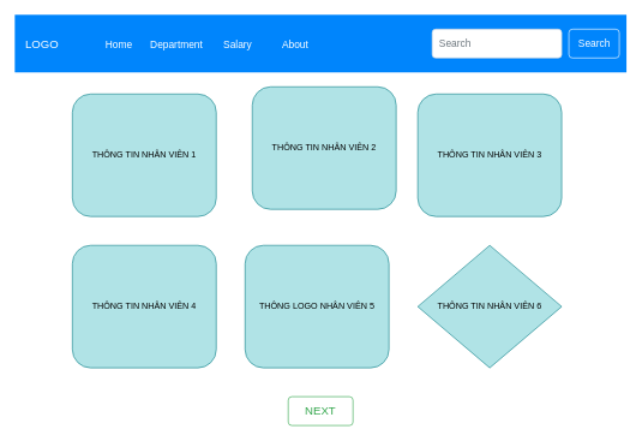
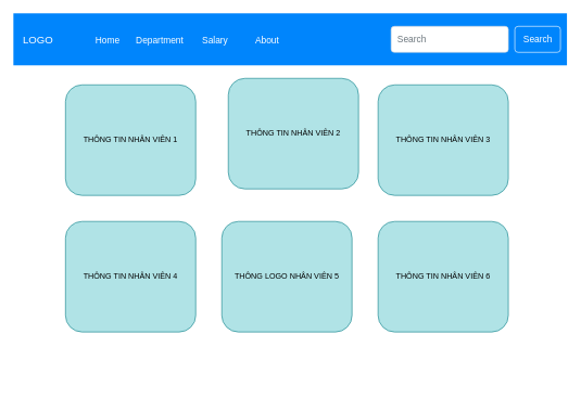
  <mxCell id="0" />
  <mxCell id="1" parent="0" />
  <mxCell id="2" value="LOGO" style="html=1;shadow=0;dashed=0;fillColor=#0085FC;strokeColor=none;fontSize=16;fontColor=#ffffff;align=left;spacing=15;" vertex="1" parent="1"><mxGeometry width="850" height="80" as="geometry" x="20" y="20" /></mxCell>
  <mxCell id="3" value="Home" style="fillColor=none;strokeColor=none;fontSize=14;fontColor=#ffffff;align=center;" vertex="1" parent="2"><mxGeometry width="70" height="40" relative="1" as="geometry"><mxPoint x="110" y="20" as="offset" /></mxGeometry></mxCell>
  <mxCell id="4" value="Department" style="fillColor=none;strokeColor=none;fontSize=14;align=center;fontColor=#FFFFFF;" vertex="1" parent="2"><mxGeometry width="70" height="40" relative="1" as="geometry"><mxPoint x="190" y="20" as="offset" /></mxGeometry></mxCell>
  <mxCell id="5" value="Salary" style="fillColor=none;strokeColor=none;fontSize=14;align=center;spacingRight=0;fontColor=#FFFFFF;" vertex="1" parent="2"><mxGeometry width="80" height="40" relative="1" as="geometry"><mxPoint x="270" y="20" as="offset" /></mxGeometry></mxCell>
  <mxCell id="6" value="About" style="fillColor=none;strokeColor=none;fontSize=14;align=center;fontColor=#FFFFFF;" vertex="1" parent="2"><mxGeometry width="80" height="40" relative="1" as="geometry"><mxPoint x="350" y="20" as="offset" /></mxGeometry></mxCell>
  <mxCell id="7" value="Search" style="html=1;shadow=0;dashed=0;shape=mxgraph.bootstrap.rrect;rSize=5;fontSize=14;fontColor=#ffffff;strokeColor=#ffffff;fillColor=none;" vertex="1" parent="2"><mxGeometry x="1" width="70" height="40" relative="1" as="geometry"><mxPoint x="-80" y="20" as="offset" /></mxGeometry></mxCell>
  <mxCell id="8" value="Search" style="html=1;shadow=0;dashed=0;shape=mxgraph.bootstrap.rrect;rSize=5;fontSize=14;fontColor=#6C767D;strokeColor=#CED4DA;fillColor=#ffffff;align=left;spacing=10;" vertex="1" parent="2"><mxGeometry x="1" width="180" height="40" relative="1" as="geometry"><mxPoint x="-270" y="20" as="offset" /></mxGeometry></mxCell>
- <mxCell id="9" value="NEXT" style="html=1;shadow=0;dashed=0;shape=mxgraph.bootstrap.rrect;rSize=5;strokeColor=#33A64C;strokeWidth=1;fillColor=none;fontColor=#33A64C;whiteSpace=wrap;align=center;verticalAlign=middle;spacingLeft=0;fontStyle=0;fontSize=16;spacing=5;" vertex="1" parent="1"><mxGeometry x="400" y="550" width="90" height="40" as="geometry" /></mxCell>
  <mxCell id="10" value="&lt;font color=&quot;#000000&quot;&gt;THÔNG TIN NHÂN VIÊN 1&lt;/font&gt;" style="rounded=1;whiteSpace=wrap;html=1;fillColor=#b0e3e6;strokeColor=#0e8088;" vertex="1" parent="1"><mxGeometry x="100" y="130" width="200" height="170" as="geometry" /></mxCell>
  <mxCell id="11" value="&lt;span&gt;&lt;font color=&quot;#000000&quot;&gt;THÔNG TIN NHÂN VIÊN 2&lt;/font&gt;&lt;/span&gt;" style="rounded=1;whiteSpace=wrap;html=1;fillColor=#b0e3e6;strokeColor=#0e8088;" vertex="1" parent="1"><mxGeometry x="350" y="120" width="200" height="170" as="geometry" /></mxCell>
  <mxCell id="12" value="&lt;span&gt;&lt;font color=&quot;#000000&quot;&gt;THÔNG TIN NHÂN VIÊN 3&lt;/font&gt;&lt;/span&gt;" style="rounded=1;whiteSpace=wrap;html=1;fillColor=#b0e3e6;strokeColor=#0e8088;" vertex="1" parent="1"><mxGeometry x="580" y="130" width="200" height="170" as="geometry" /></mxCell>
  <mxCell id="13" value="&lt;span&gt;&lt;font color=&quot;#000000&quot;&gt;THÔNG TIN NHÂN VIÊN 4&lt;/font&gt;&lt;/span&gt;" style="rounded=1;whiteSpace=wrap;html=1;fillColor=#b0e3e6;strokeColor=#0e8088;" vertex="1" parent="1"><mxGeometry x="100" y="340" width="200" height="170" as="geometry" /></mxCell>
  <mxCell id="14" value="&lt;span&gt;&lt;font color=&quot;#000000&quot;&gt;THÔNG LOGO NHÂN VIÊN 5&lt;/font&gt;&lt;/span&gt;" style="rounded=1;whiteSpace=wrap;html=1;fillColor=#b0e3e6;strokeColor=#0e8088;" vertex="1" parent="1"><mxGeometry x="340" y="340" width="200" height="170" as="geometry" /></mxCell>
- <mxCell id="15" value="&lt;span&gt;&lt;font color=&quot;#000000&quot;&gt;THÔNG TIN NHÂN VIÊN 6&lt;/font&gt;&lt;/span&gt;" style="rhombus;whiteSpace=wrap;html=1;fillColor=#b0e3e6;strokeColor=#0e8088;" vertex="1" parent="1"><mxGeometry x="580" y="340" width="200" height="170" as="geometry" /></mxCell>
+ <mxCell id="15" value="&lt;span&gt;&lt;font color=&quot;#000000&quot;&gt;THÔNG TIN NHÂN VIÊN 6&lt;/font&gt;&lt;/span&gt;" style="rounded=1;whiteSpace=wrap;html=1;fillColor=#b0e3e6;strokeColor=#0e8088;" vertex="1" parent="1"><mxGeometry x="580" y="340" width="200" height="170" as="geometry" /></mxCell>
